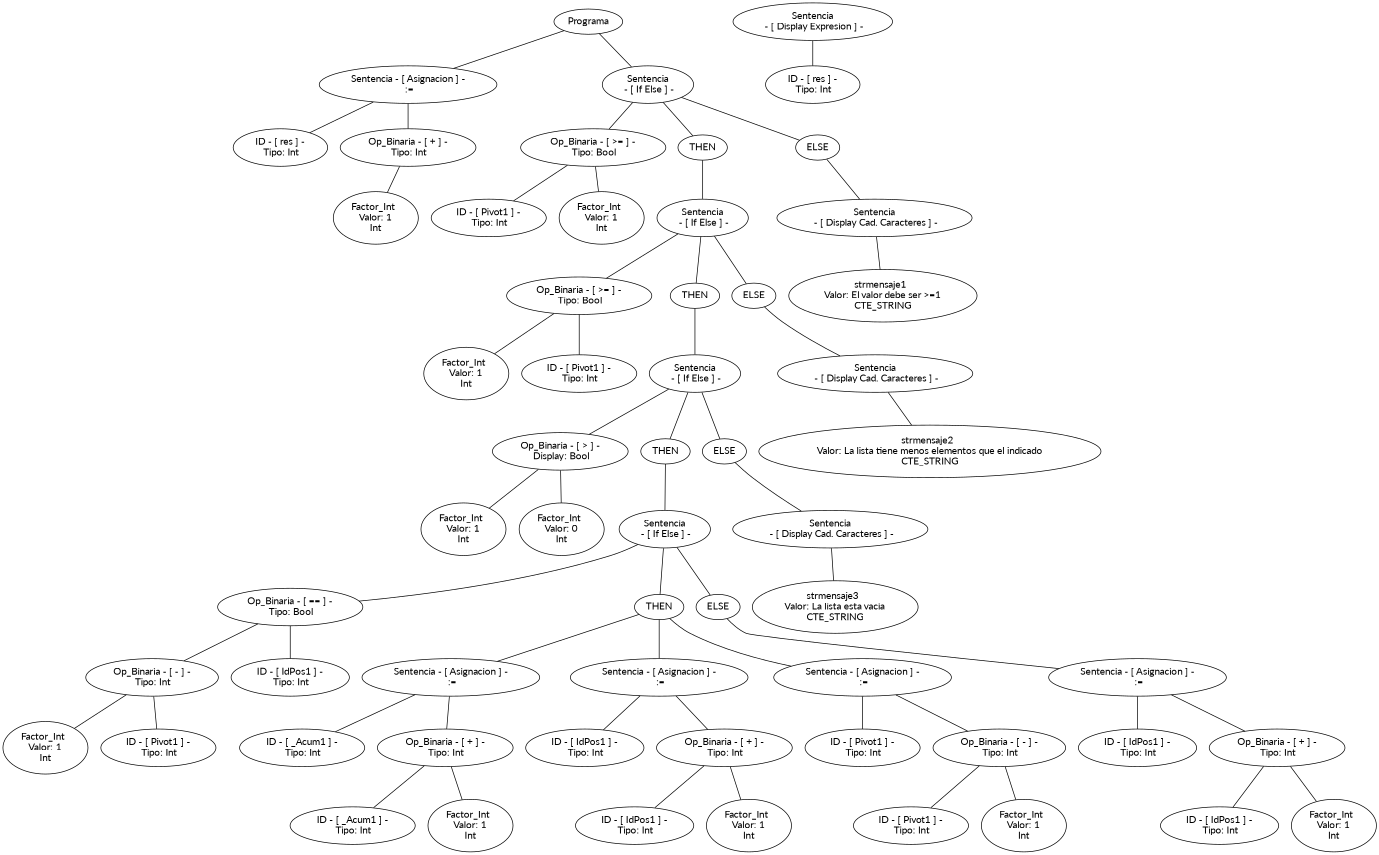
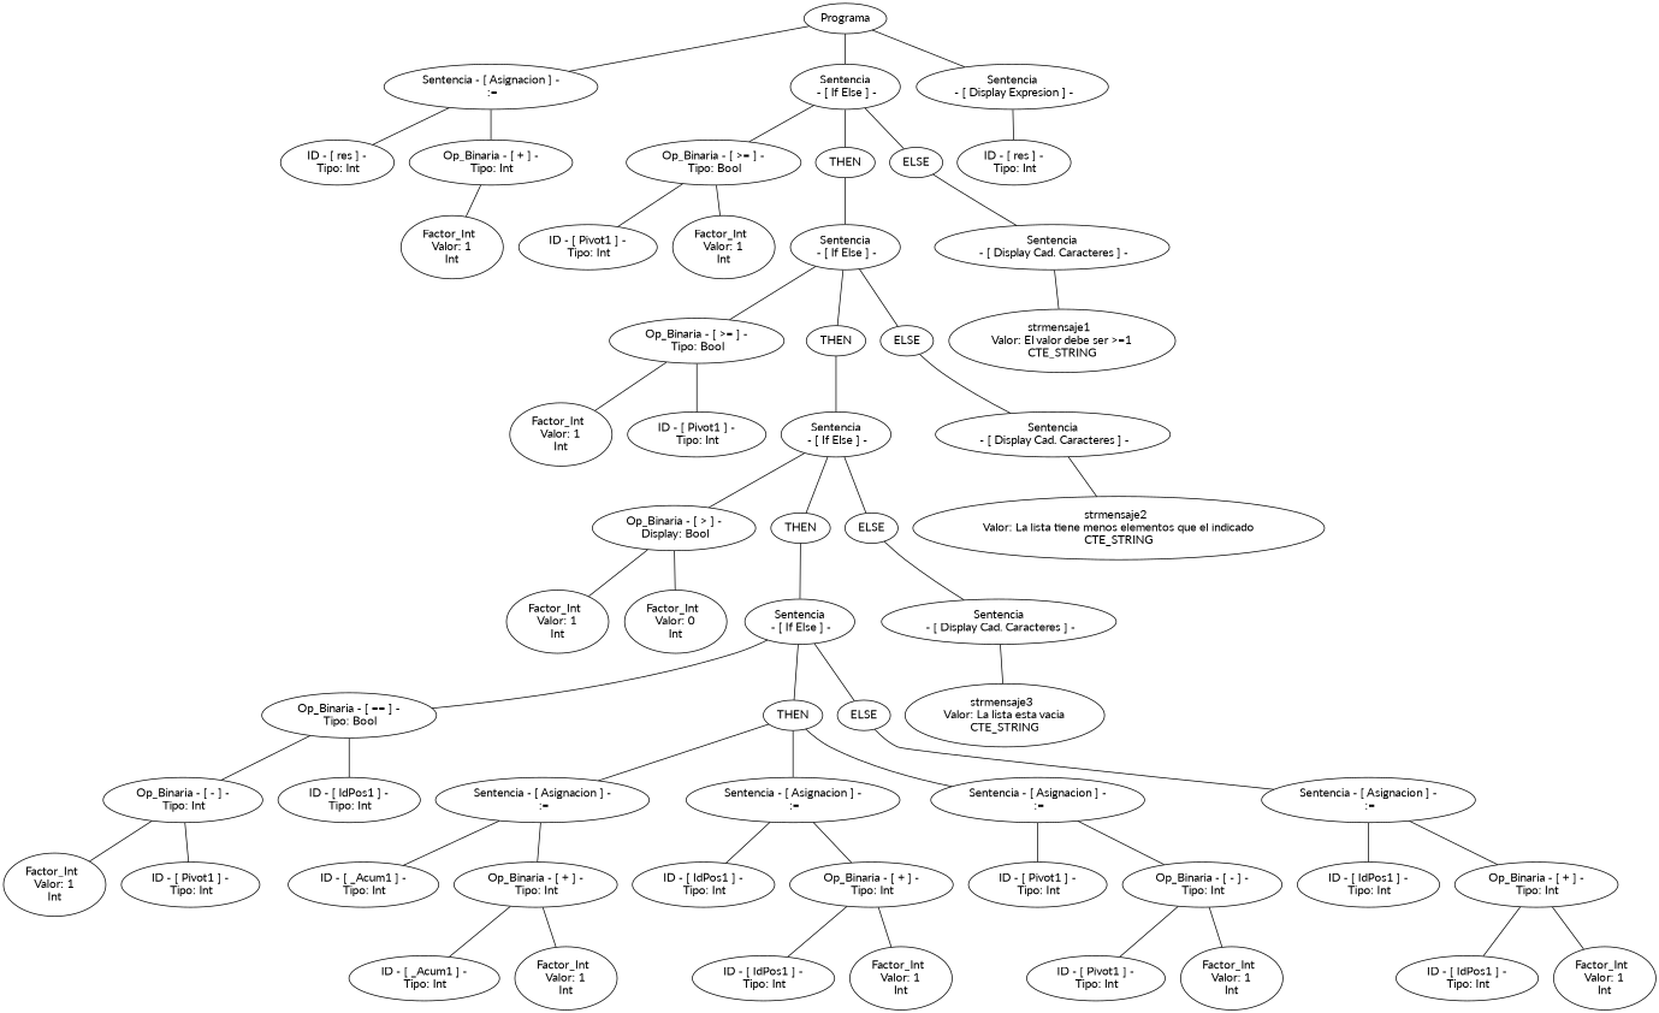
  graph {
    fontname=Lato
    node [fontname=Lato]
    edge [fontname=Lato]
    n1 [label=Programa]
    n2 [label="Sentencia - [ Asignacion ] -\n :="]
    n3 [label="Sentencia\n - [ If Else ] -"]
    n4 [label="Sentencia\n - [ Display Expresion ] -"]
    n5 [label=" ID - [ res ] - \n Tipo: Int"]
    n6 [label=" Op_Binaria - [ + ] - \n Tipo: Int"]
    n7 [label=" Op_Binaria - [ >= ] - \n Tipo: Bool"]
    n8 [label=THEN]
    n9 [label=ELSE]
    n10 [label=" ID - [ res ] - \n Tipo: Int"]
    n11 [label="Factor_Int  \n Valor: 1 \nInt"]
    n12 [label=" ID - [ Pivot1 ] - \n Tipo: Int"]
    n13 [label="Factor_Int  \n Valor: 1 \nInt"]
    n14 [label="Sentencia\n - [ If Else ] -"]
    n15 [label="Sentencia\n - [ Display Cad. Caracteres ] -"]
    n16 [label=" Op_Binaria - [ >= ] - \n Tipo: Bool"]
    n17 [label=THEN]
    n18 [label=ELSE]
    n19 [label="Factor_Int  \n Valor: 1 \nInt"]
    n20 [label=" ID - [ Pivot1 ] - \n Tipo: Int"]
    n21 [label="Sentencia\n - [ If Else ] -"]
    n22 [label="Sentencia\n - [ Display Cad. Caracteres ] -"]
    n23 [label=" Op_Binaria - [ > ] - \n Display: Bool"]
    n24 [label=THEN]
    n25 [label=ELSE]
    n26 [label="Factor_Int  \n Valor: 1 \nInt"]
    n27 [label="Factor_Int  \n Valor: 0 \nInt"]
    n28 [label="Sentencia\n - [ If Else ] -"]
    n29 [label="Sentencia\n - [ Display Cad. Caracteres ] -"]
    n30 [label=" Op_Binaria - [ == ] - \n Tipo: Bool"]
    n31 [label=THEN]
    n32 [label=ELSE]
    n33 [label=" Op_Binaria - [ - ] - \n Tipo: Int"]
    n34 [label=" ID - [ IdPos1 ] - \n Tipo: Int"]
    n35 [label="Sentencia - [ Asignacion ] -\n :="]
    n36 [label="Sentencia - [ Asignacion ] -\n :="]
    n37 [label="Sentencia - [ Asignacion ] -\n :="]
    n38 [label="Sentencia - [ Asignacion ] -\n :="]
    n39 [label="Factor_Int  \n Valor: 1 \nInt"]
    n40 [label=" ID - [ Pivot1 ] - \n Tipo: Int"]
    n41 [label=" ID - [ _Acum1 ] - \n Tipo: Int"]
    n42 [label=" Op_Binaria - [ + ] - \n Tipo: Int"]
    n43 [label=" ID - [ IdPos1 ] - \n Tipo: Int"]
    n44 [label=" Op_Binaria - [ + ] - \n Tipo: Int"]
    n45 [label=" ID - [ Pivot1 ] - \n Tipo: Int"]
    n46 [label=" Op_Binaria - [ - ] - \n Tipo: Int"]
    n47 [label=" ID - [ _Acum1 ] - \n Tipo: Int"]
    n48 [label="Factor_Int  \n Valor: 1 \nInt"]
    n49 [label=" ID - [ IdPos1 ] - \n Tipo: Int"]
    n50 [label="Factor_Int  \n Valor: 1 \nInt"]
    n51 [label=" ID - [ Pivot1 ] - \n Tipo: Int"]
    n52 [label="Factor_Int  \n Valor: 1 \nInt"]
    n53 [label=" ID - [ IdPos1 ] - \n Tipo: Int"]
    n54 [label=" Op_Binaria - [ + ] - \n Tipo: Int"]
    n55 [label=" ID - [ IdPos1 ] - \n Tipo: Int"]
    n56 [label="Factor_Int  \n Valor: 1 \nInt"]
    n57 [label="strmensaje3  \n Valor: La lista esta vacia \nCTE_STRING"]
    n58 [label="strmensaje2  \n Valor: La lista tiene menos elementos que el indicado \nCTE_STRING"]
    n59 [label="strmensaje1  \n Valor: El valor debe ser >=1 \nCTE_STRING"]
    n1 -- n2
    n1 -- n3
+   n1 -- n4
    n2 -- n5
    n2 -- n6
    n3 -- n7
    n3 -- n8
    n3 -- n9
    n4 -- n10
    n6 -- n11
    n7 -- n12
    n7 -- n13
    n8 -- n14
    n9 -- n15
    n14 -- n16
    n14 -- n17
    n14 -- n18
    n15 -- n59
    n16 -- n19
    n16 -- n20
    n17 -- n21
    n18 -- n22
    n21 -- n23
    n21 -- n24
    n21 -- n25
    n22 -- n58
    n23 -- n26
    n23 -- n27
    n24 -- n28
    n25 -- n29
    n28 -- n30
    n28 -- n31
    n28 -- n32
    n29 -- n57
    n30 -- n33
    n30 -- n34
    n31 -- n35
    n31 -- n36
    n31 -- n37
    n32 -- n38
    n33 -- n39
    n33 -- n40
    n35 -- n41
    n35 -- n42
    n36 -- n43
    n36 -- n44
    n37 -- n45
    n37 -- n46
    n38 -- n53
    n38 -- n54
    n42 -- n47
    n42 -- n48
    n44 -- n49
    n44 -- n50
    n46 -- n51
    n46 -- n52
    n54 -- n55
    n54 -- n56
  }
